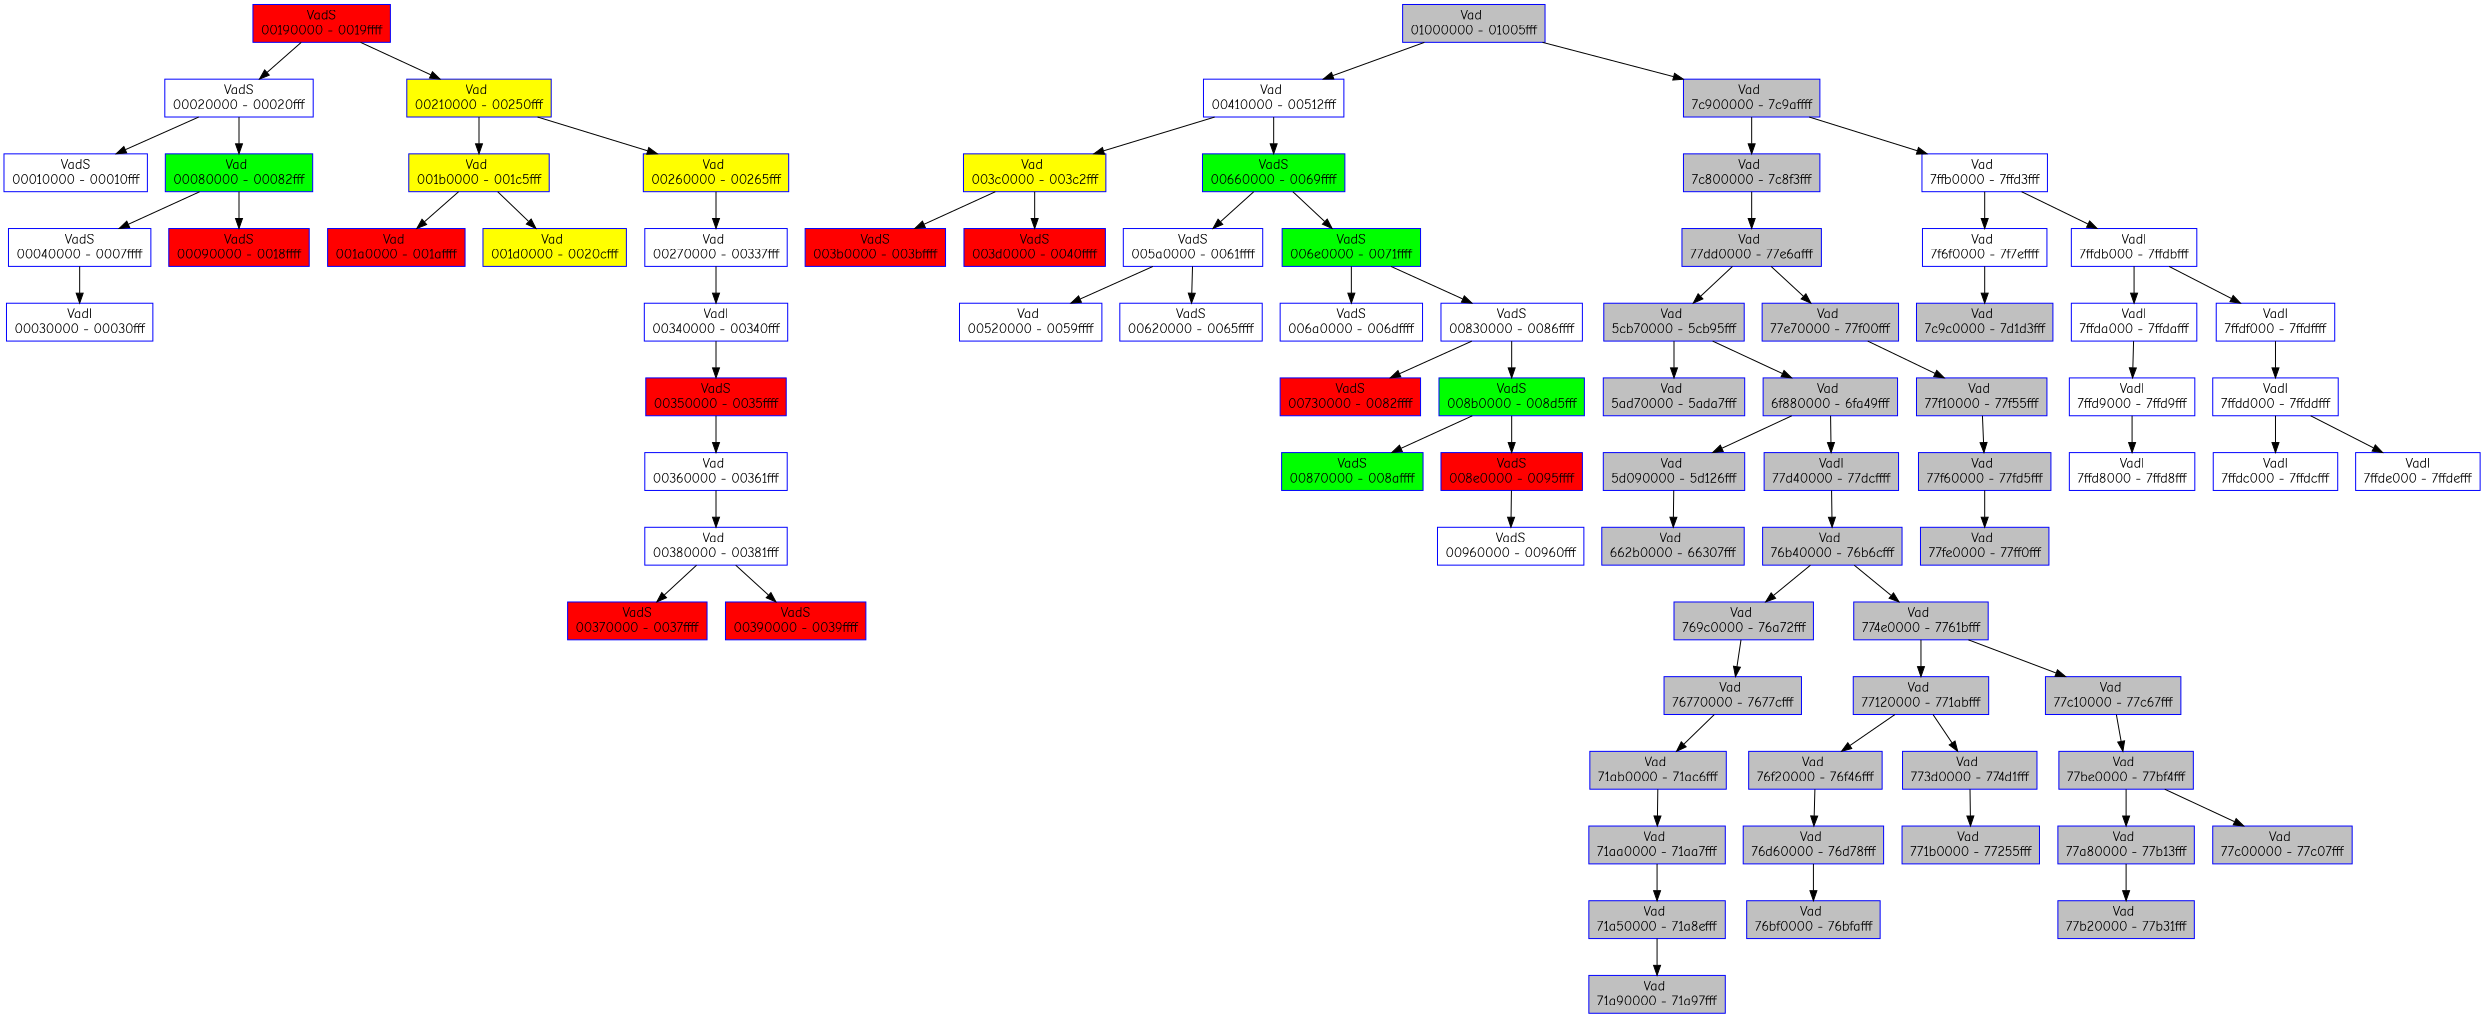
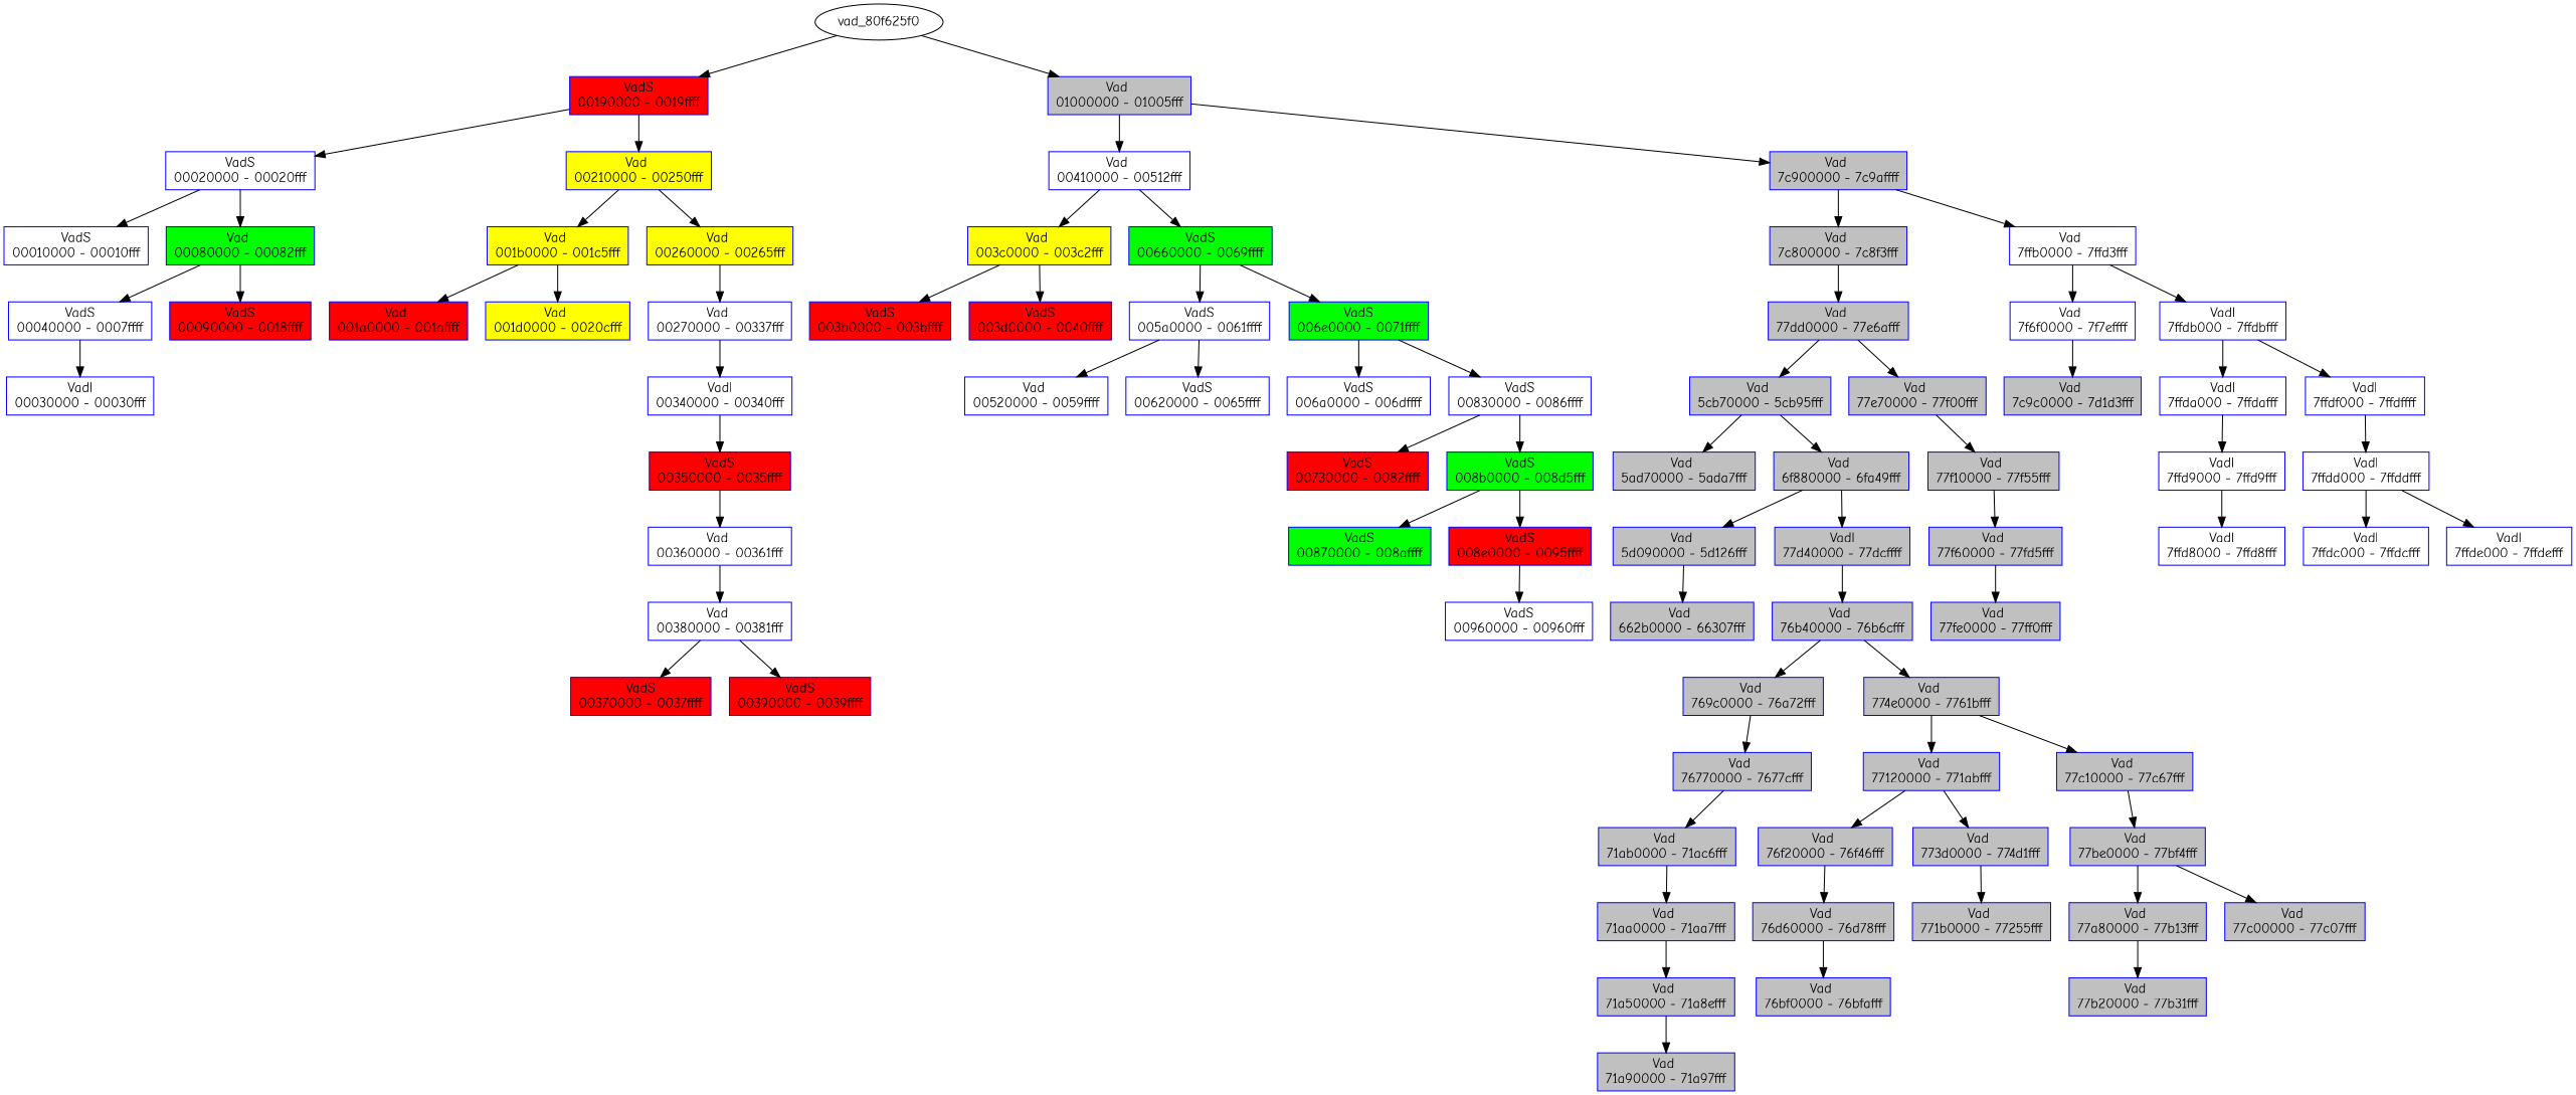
  digraph {
    rankdir=TB
    fontname="Comic Neue"
    node [color=blue fillcolor=gray shape=record style=filled fontname="Comic Neue"]
    edge [fontname="Comic Neue"]
    n1 [fillcolor=red label="{ VadS\n00190000 - 0019ffff }"]
+   vad_80f625f0 [color="" fillcolor="" shape="" style=""]
    n3 [label="{ Vad \n01000000 - 01005fff }"]
    n4 [fillcolor=white label="{ VadS\n00020000 - 00020fff }"]
    n5 [fillcolor=yellow label="{ Vad \n00210000 - 00250fff }"]
    n6 [fillcolor=white label="{ VadS\n00010000 - 00010fff }"]
    n7 [fillcolor=green label="{ Vad \n00080000 - 00082fff }"]
    n8 [fillcolor=white label="{ VadS\n00040000 - 0007ffff }"]
    n9 [fillcolor=red label="{ VadS\n00090000 - 0018ffff }"]
    n10 [fillcolor=white label="{ Vadl\n00030000 - 00030fff }"]
    n11 [fillcolor=yellow label="{ Vad \n001b0000 - 001c5fff }"]
    n12 [fillcolor=yellow label="{ Vad \n00260000 - 00265fff }"]
    n13 [fillcolor=red label="{ Vad \n001a0000 - 001affff }"]
    n14 [fillcolor=yellow label="{ Vad \n001d0000 - 0020cfff }"]
    n15 [fillcolor=white label="{ Vad \n00270000 - 00337fff }"]
    n16 [fillcolor=white label="{ Vadl\n00340000 - 00340fff }"]
    n17 [fillcolor=red label="{ VadS\n00350000 - 0035ffff }"]
    n18 [fillcolor=white label="{ Vad \n00360000 - 00361fff }"]
    n19 [fillcolor=white label="{ Vad \n00380000 - 00381fff }"]
    n20 [fillcolor=red label="{ VadS\n00370000 - 0037ffff }"]
    n21 [fillcolor=red label="{ VadS\n00390000 - 0039ffff }"]
    n22 [fillcolor=white label="{ Vad \n00410000 - 00512fff }"]
    n23 [label="{ Vad \n7c900000 - 7c9affff }"]
    n24 [fillcolor=yellow label="{ Vad \n003c0000 - 003c2fff }"]
    n25 [fillcolor=green label="{ VadS\n00660000 - 0069ffff }"]
    n26 [fillcolor=red label="{ VadS\n003b0000 - 003bffff }"]
    n27 [fillcolor=red label="{ VadS\n003d0000 - 0040ffff }"]
    n28 [fillcolor=white label="{ VadS\n005a0000 - 0061ffff }"]
    n29 [fillcolor=green label="{ VadS\n006e0000 - 0071ffff }"]
    n30 [fillcolor=white label="{ Vad \n00520000 - 0059ffff }"]
    n31 [fillcolor=white label="{ VadS\n00620000 - 0065ffff }"]
    n32 [fillcolor=white label="{ VadS\n006a0000 - 006dffff }"]
    n33 [fillcolor=white label="{ VadS\n00830000 - 0086ffff }"]
    n34 [fillcolor=red label="{ VadS\n00730000 - 0082ffff }"]
    n35 [fillcolor=green label="{ VadS\n008b0000 - 008d5fff }"]
    n36 [fillcolor=green label="{ VadS\n00870000 - 008affff }"]
    n37 [fillcolor=red label="{ VadS\n008e0000 - 0095ffff }"]
    n38 [fillcolor=white label="{ VadS\n00960000 - 00960fff }"]
    n39 [label="{ Vad \n7c800000 - 7c8f3fff }"]
    n40 [fillcolor=white label="{ Vad \n7ffb0000 - 7ffd3fff }"]
    n41 [label="{ Vad \n77dd0000 - 77e6afff }"]
    n42 [label="{ Vad \n5cb70000 - 5cb95fff }"]
    n43 [label="{ Vad \n77e70000 - 77f00fff }"]
    n44 [label="{ Vad \n5ad70000 - 5ada7fff }"]
    n45 [label="{ Vad \n6f880000 - 6fa49fff }"]
    n46 [label="{ Vad \n5d090000 - 5d126fff }"]
    n47 [label="{ Vadl\n77d40000 - 77dcffff }"]
    n48 [label="{ Vad \n662b0000 - 66307fff }"]
    n49 [label="{ Vad \n76b40000 - 76b6cfff }"]
    n50 [label="{ Vad \n769c0000 - 76a72fff }"]
    n51 [label="{ Vad \n774e0000 - 7761bfff }"]
    n52 [label="{ Vad \n76770000 - 7677cfff }"]
    n53 [label="{ Vad \n71ab0000 - 71ac6fff }"]
    n54 [label="{ Vad \n71aa0000 - 71aa7fff }"]
    n55 [label="{ Vad \n71a50000 - 71a8efff }"]
    n56 [label="{ Vad \n71a90000 - 71a97fff }"]
    n57 [label="{ Vad \n77120000 - 771abfff }"]
    n58 [label="{ Vad \n77c10000 - 77c67fff }"]
    n59 [label="{ Vad \n76f20000 - 76f46fff }"]
    n60 [label="{ Vad \n773d0000 - 774d1fff }"]
    n61 [label="{ Vad \n76d60000 - 76d78fff }"]
    n62 [label="{ Vad \n76bf0000 - 76bfafff }"]
    n63 [label="{ Vad \n771b0000 - 77255fff }"]
    n64 [label="{ Vad \n77be0000 - 77bf4fff }"]
    n65 [label="{ Vad \n77a80000 - 77b13fff }"]
    n66 [label="{ Vad \n77c00000 - 77c07fff }"]
    n67 [label="{ Vad \n77b20000 - 77b31fff }"]
    n68 [label="{ Vad \n77f10000 - 77f55fff }"]
    n69 [label="{ Vad \n77f60000 - 77fd5fff }"]
    n70 [label="{ Vad \n77fe0000 - 77ff0fff }"]
    n71 [fillcolor=white label="{ Vad \n7f6f0000 - 7f7effff }"]
    n72 [fillcolor=white label="{ Vadl\n7ffdb000 - 7ffdbfff }"]
    n73 [label="{ Vad \n7c9c0000 - 7d1d3fff }"]
    n74 [fillcolor=white label="{ Vadl\n7ffda000 - 7ffdafff }"]
    n75 [fillcolor=white label="{ Vadl\n7ffdf000 - 7ffdffff }"]
    n76 [fillcolor=white label="{ Vadl\n7ffd9000 - 7ffd9fff }"]
    n77 [fillcolor=white label="{ Vadl\n7ffd8000 - 7ffd8fff }"]
    n78 [fillcolor=white label="{ Vadl\n7ffdd000 - 7ffddfff }"]
    n79 [fillcolor=white label="{ Vadl\n7ffdc000 - 7ffdcfff }"]
    n80 [fillcolor=white label="{ Vadl\n7ffde000 - 7ffdefff }"]
    n1 -> n4
    n1 -> n5
+   vad_80f625f0 -> n1
+   vad_80f625f0 -> n3
    n3 -> n22
    n3 -> n23
    n4 -> n6
    n4 -> n7
    n5 -> n11
    n5 -> n12
    n7 -> n8
    n7 -> n9
    n8 -> n10
    n11 -> n13
    n11 -> n14
    n12 -> n15
    n15 -> n16
    n16 -> n17
    n17 -> n18
    n18 -> n19
    n19 -> n20
    n19 -> n21
    n22 -> n24
    n22 -> n25
    n23 -> n39
    n23 -> n40
    n24 -> n26
    n24 -> n27
    n25 -> n28
    n25 -> n29
    n28 -> n30
    n28 -> n31
    n29 -> n32
    n29 -> n33
    n33 -> n34
    n33 -> n35
    n35 -> n36
    n35 -> n37
    n37 -> n38
    n39 -> n41
    n40 -> n71
    n40 -> n72
    n41 -> n42
    n41 -> n43
    n42 -> n44
    n42 -> n45
    n43 -> n68
    n45 -> n46
    n45 -> n47
    n46 -> n48
    n47 -> n49
    n49 -> n50
    n49 -> n51
    n50 -> n52
    n51 -> n57
    n51 -> n58
    n52 -> n53
    n53 -> n54
    n54 -> n55
    n55 -> n56
    n57 -> n59
    n57 -> n60
    n58 -> n64
    n59 -> n61
    n60 -> n63
    n61 -> n62
    n64 -> n65
    n64 -> n66
    n65 -> n67
    n68 -> n69
    n69 -> n70
    n71 -> n73
    n72 -> n74
    n72 -> n75
    n74 -> n76
    n75 -> n78
    n76 -> n77
    n78 -> n79
    n78 -> n80
  }
